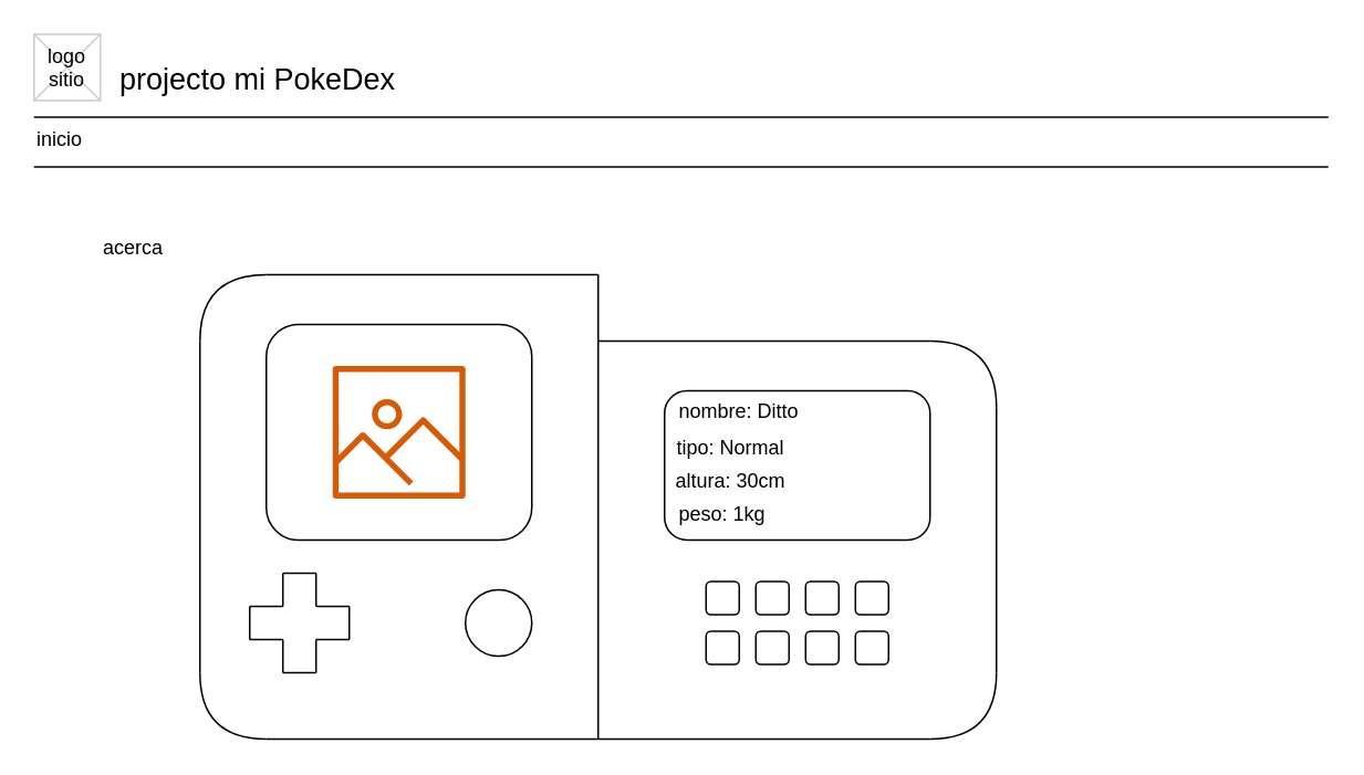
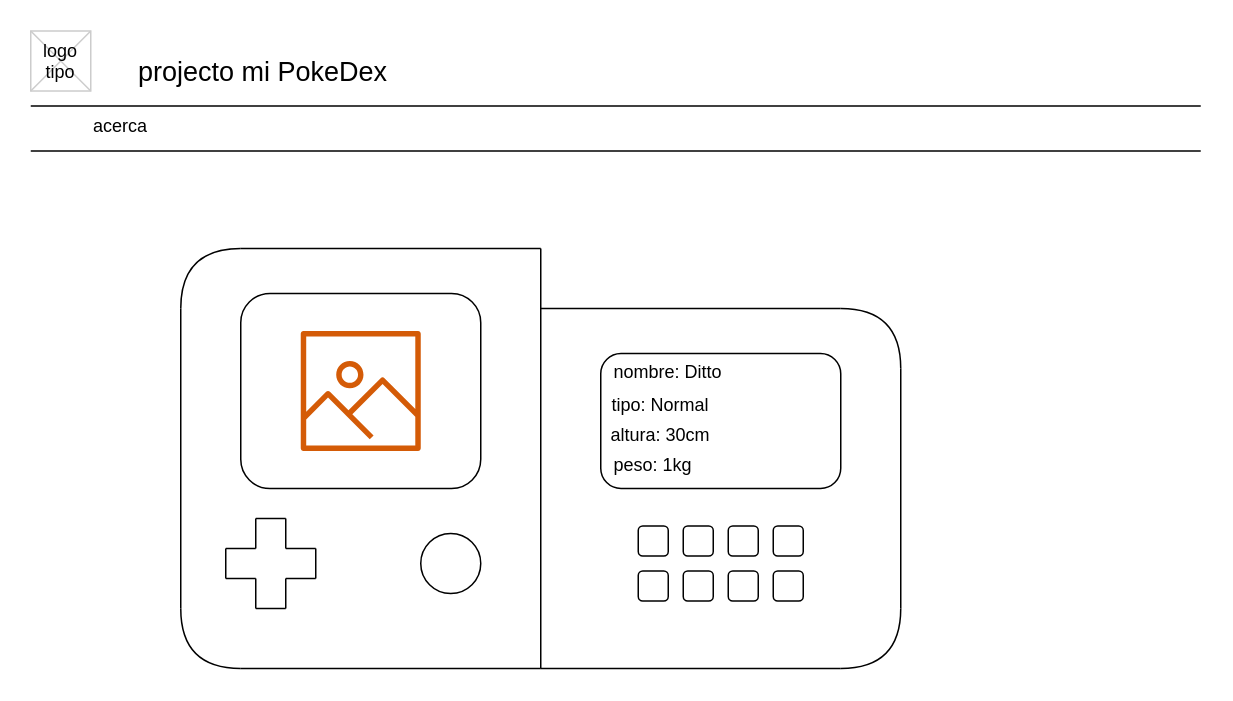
  <mxCell id="0" />
  <mxCell id="1" parent="0" />
- <mxCell id="2" value="projecto mi PokeDex" style="text;spacingTop=-5;fontSize=18;fontStyle=0" parent="1" vertex="1"><mxGeometry x="70" y="35" width="230" height="20" as="geometry" /></mxCell>
+ <mxCell id="2" value="projecto mi PokeDex" style="text;spacingTop=-5;fontSize=18;fontStyle=0" parent="1" vertex="1"><mxGeometry x="90" y="35" width="230" height="20" as="geometry" /></mxCell>
  <mxCell id="3" value="" style="line;strokeWidth=1" parent="1" vertex="1"><mxGeometry x="20" y="65" width="780" height="10" as="geometry" /></mxCell>
  <mxCell id="4" value="" style="line;strokeWidth=1" parent="1" vertex="1"><mxGeometry x="20" y="95" width="780" height="10" as="geometry" /></mxCell>
- <mxCell id="5" value="inicio" style="text;spacingTop=-5;" parent="1" vertex="1"><mxGeometry x="20" y="75" width="30" height="20" as="geometry" /></mxCell>
- <mxCell id="6" value="acerca" style="text;spacingTop=-5;" parent="1" vertex="1"><mxGeometry x="60" y="140" width="30" height="20" as="geometry" /></mxCell>
+ <mxCell id="6" value="acerca" style="text;spacingTop=-5;" parent="1" vertex="1"><mxGeometry x="60" y="75" width="30" height="20" as="geometry" /></mxCell>
  <mxCell id="7" value="" style="verticalLabelPosition=bottom;verticalAlign=top;strokeWidth=1;shape=mxgraph.mockup.graphics.iconGrid;strokeColor=#CCCCCC;gridSize=1,1;" parent="1" vertex="1"><mxGeometry x="20" y="20" width="40" height="40" as="geometry" /></mxCell>
- <mxCell id="8" value="logo&#10;sitio" style="text;spacingTop=-5;align=center" parent="1" vertex="1"><mxGeometry x="20" y="25" width="40" height="40" as="geometry" /></mxCell>
+ <mxCell id="8" value="logo&#10;tipo" style="text;spacingTop=-5;align=center" parent="1" vertex="1"><mxGeometry x="20" y="25" width="40" height="40" as="geometry" /></mxCell>
  <mxCell id="9" value="" style="endArrow=none;html=1;rounded=0;" parent="1" edge="1"><mxGeometry width="50" height="50" relative="1" as="geometry"><mxPoint x="360" y="165" as="sourcePoint" /><mxPoint x="360" y="445" as="targetPoint" /></mxGeometry></mxCell>
  <mxCell id="10" value="" style="endArrow=none;html=1;rounded=0;" parent="1" edge="1"><mxGeometry width="50" height="50" relative="1" as="geometry"><mxPoint x="200" y="165" as="sourcePoint" /><mxPoint x="360" y="165" as="targetPoint" /><Array as="points"><mxPoint x="160" y="165" /><mxPoint x="200" y="165" /></Array></mxGeometry></mxCell>
  <mxCell id="11" value="" style="endArrow=none;html=1;rounded=0;edgeStyle=orthogonalEdgeStyle;curved=1;" parent="1" edge="1"><mxGeometry width="50" height="50" relative="1" as="geometry"><mxPoint x="120" y="205" as="sourcePoint" /><mxPoint x="160" y="165" as="targetPoint" /><Array as="points"><mxPoint x="120" y="165" /></Array></mxGeometry></mxCell>
  <mxCell id="12" value="" style="endArrow=none;html=1;rounded=0;edgeStyle=orthogonalEdgeStyle;curved=1;" parent="1" edge="1"><mxGeometry width="50" height="50" relative="1" as="geometry"><mxPoint x="160" y="445" as="sourcePoint" /><mxPoint x="120" y="405" as="targetPoint" /><Array as="points"><mxPoint x="120" y="445" /></Array></mxGeometry></mxCell>
  <mxCell id="13" value="" style="endArrow=none;html=1;rounded=0;curved=1;" parent="1" edge="1"><mxGeometry width="50" height="50" relative="1" as="geometry"><mxPoint x="120" y="405" as="sourcePoint" /><mxPoint x="120" y="205" as="targetPoint" /></mxGeometry></mxCell>
  <mxCell id="14" value="" style="endArrow=none;html=1;rounded=0;curved=1;" parent="1" edge="1"><mxGeometry width="50" height="50" relative="1" as="geometry"><mxPoint x="160" y="445" as="sourcePoint" /><mxPoint x="360" y="445" as="targetPoint" /></mxGeometry></mxCell>
  <mxCell id="15" value="" style="rounded=1;whiteSpace=wrap;html=1;" parent="1" vertex="1"><mxGeometry x="160" y="195" width="160" height="130" as="geometry" /></mxCell>
  <mxCell id="16" value="" style="endArrow=none;html=1;rounded=0;curved=1;" parent="1" edge="1"><mxGeometry width="50" height="50" relative="1" as="geometry"><mxPoint x="190" y="345" as="sourcePoint" /><mxPoint x="170" y="345" as="targetPoint" /></mxGeometry></mxCell>
  <mxCell id="17" value="" style="endArrow=none;html=1;rounded=0;curved=1;" parent="1" edge="1"><mxGeometry width="50" height="50" relative="1" as="geometry"><mxPoint x="170" y="345" as="sourcePoint" /><mxPoint x="170" y="365" as="targetPoint" /></mxGeometry></mxCell>
  <mxCell id="18" value="" style="endArrow=none;html=1;rounded=0;curved=1;" parent="1" edge="1"><mxGeometry width="50" height="50" relative="1" as="geometry"><mxPoint x="190" y="345" as="sourcePoint" /><mxPoint x="190" y="365" as="targetPoint" /></mxGeometry></mxCell>
  <mxCell id="19" value="" style="endArrow=none;html=1;rounded=0;curved=1;" parent="1" edge="1"><mxGeometry width="50" height="50" relative="1" as="geometry"><mxPoint x="150" y="385" as="sourcePoint" /><mxPoint x="170" y="385" as="targetPoint" /></mxGeometry></mxCell>
  <mxCell id="20" value="" style="endArrow=none;html=1;rounded=0;curved=1;" parent="1" edge="1"><mxGeometry width="50" height="50" relative="1" as="geometry"><mxPoint x="150" y="365" as="sourcePoint" /><mxPoint x="170" y="365" as="targetPoint" /></mxGeometry></mxCell>
  <mxCell id="21" value="" style="endArrow=none;html=1;rounded=0;curved=1;" parent="1" edge="1"><mxGeometry width="50" height="50" relative="1" as="geometry"><mxPoint x="150" y="385" as="sourcePoint" /><mxPoint x="150" y="365" as="targetPoint" /></mxGeometry></mxCell>
  <mxCell id="22" value="" style="endArrow=none;html=1;rounded=0;curved=1;" parent="1" edge="1"><mxGeometry width="50" height="50" relative="1" as="geometry"><mxPoint x="210" y="365" as="sourcePoint" /><mxPoint x="190" y="365" as="targetPoint" /></mxGeometry></mxCell>
  <mxCell id="23" value="" style="endArrow=none;html=1;rounded=0;curved=1;" parent="1" edge="1"><mxGeometry width="50" height="50" relative="1" as="geometry"><mxPoint x="210" y="365" as="sourcePoint" /><mxPoint x="210" y="385" as="targetPoint" /></mxGeometry></mxCell>
  <mxCell id="24" value="" style="endArrow=none;html=1;rounded=0;curved=1;" parent="1" edge="1"><mxGeometry width="50" height="50" relative="1" as="geometry"><mxPoint x="210" y="385" as="sourcePoint" /><mxPoint x="190" y="385" as="targetPoint" /></mxGeometry></mxCell>
  <mxCell id="25" value="" style="endArrow=none;html=1;rounded=0;curved=1;" parent="1" edge="1"><mxGeometry width="50" height="50" relative="1" as="geometry"><mxPoint x="190" y="405" as="sourcePoint" /><mxPoint x="170" y="405" as="targetPoint" /></mxGeometry></mxCell>
  <mxCell id="26" value="" style="endArrow=none;html=1;rounded=0;curved=1;" parent="1" edge="1"><mxGeometry width="50" height="50" relative="1" as="geometry"><mxPoint x="170" y="385" as="sourcePoint" /><mxPoint x="170" y="405" as="targetPoint" /></mxGeometry></mxCell>
  <mxCell id="27" value="" style="endArrow=none;html=1;rounded=0;curved=1;" parent="1" edge="1"><mxGeometry width="50" height="50" relative="1" as="geometry"><mxPoint x="190" y="385" as="sourcePoint" /><mxPoint x="190" y="405" as="targetPoint" /></mxGeometry></mxCell>
  <mxCell id="28" value="" style="ellipse;whiteSpace=wrap;html=1;aspect=fixed;" parent="1" vertex="1"><mxGeometry x="280" y="355" width="40" height="40" as="geometry" /></mxCell>
  <mxCell id="29" value="" style="endArrow=none;html=1;rounded=0;curved=1;" parent="1" edge="1"><mxGeometry width="50" height="50" relative="1" as="geometry"><mxPoint x="360" y="205" as="sourcePoint" /><mxPoint x="560" y="205" as="targetPoint" /></mxGeometry></mxCell>
  <mxCell id="30" value="" style="endArrow=none;html=1;rounded=0;edgeStyle=orthogonalEdgeStyle;curved=1;" parent="1" edge="1"><mxGeometry width="50" height="50" relative="1" as="geometry"><mxPoint x="560" y="205" as="sourcePoint" /><mxPoint x="600" y="245" as="targetPoint" /><Array as="points"><mxPoint x="600" y="205" /></Array></mxGeometry></mxCell>
  <mxCell id="31" value="" style="endArrow=none;html=1;rounded=0;edgeStyle=orthogonalEdgeStyle;curved=1;" parent="1" edge="1"><mxGeometry width="50" height="50" relative="1" as="geometry"><mxPoint x="600" y="405" as="sourcePoint" /><mxPoint x="560" y="445" as="targetPoint" /><Array as="points"><mxPoint x="600" y="445" /></Array></mxGeometry></mxCell>
  <mxCell id="32" value="" style="endArrow=none;html=1;rounded=0;curved=1;" parent="1" edge="1"><mxGeometry width="50" height="50" relative="1" as="geometry"><mxPoint x="360" y="445" as="sourcePoint" /><mxPoint x="560" y="445" as="targetPoint" /></mxGeometry></mxCell>
  <mxCell id="33" value="" style="endArrow=none;html=1;rounded=0;curved=1;" parent="1" edge="1"><mxGeometry width="50" height="50" relative="1" as="geometry"><mxPoint x="600" y="405" as="sourcePoint" /><mxPoint x="600" y="245" as="targetPoint" /></mxGeometry></mxCell>
  <mxCell id="34" value="" style="rounded=1;whiteSpace=wrap;html=1;" parent="1" vertex="1"><mxGeometry x="400" y="235" width="160" height="90" as="geometry" /></mxCell>
  <mxCell id="35" value="" style="rounded=1;whiteSpace=wrap;html=1;" parent="1" vertex="1"><mxGeometry x="425" y="350" width="20" height="20" as="geometry" /></mxCell>
  <mxCell id="36" value="" style="rounded=1;whiteSpace=wrap;html=1;" parent="1" vertex="1"><mxGeometry x="455" y="350" width="20" height="20" as="geometry" /></mxCell>
  <mxCell id="37" value="" style="rounded=1;whiteSpace=wrap;html=1;" parent="1" vertex="1"><mxGeometry x="485" y="350" width="20" height="20" as="geometry" /></mxCell>
  <mxCell id="38" value="" style="rounded=1;whiteSpace=wrap;html=1;" parent="1" vertex="1"><mxGeometry x="515" y="350" width="20" height="20" as="geometry" /></mxCell>
  <mxCell id="39" value="" style="rounded=1;whiteSpace=wrap;html=1;" parent="1" vertex="1"><mxGeometry x="425" y="380" width="20" height="20" as="geometry" /></mxCell>
  <mxCell id="40" value="" style="rounded=1;whiteSpace=wrap;html=1;" parent="1" vertex="1"><mxGeometry x="455" y="380" width="20" height="20" as="geometry" /></mxCell>
  <mxCell id="41" value="" style="rounded=1;whiteSpace=wrap;html=1;" parent="1" vertex="1"><mxGeometry x="485" y="380" width="20" height="20" as="geometry" /></mxCell>
  <mxCell id="42" value="" style="rounded=1;whiteSpace=wrap;html=1;" parent="1" vertex="1"><mxGeometry x="515" y="380" width="20" height="20" as="geometry" /></mxCell>
  <mxCell id="43" value="" style="sketch=0;outlineConnect=0;fontColor=#232F3E;gradientColor=none;fillColor=#D45B07;strokeColor=none;dashed=0;verticalLabelPosition=bottom;verticalAlign=top;align=center;html=1;fontSize=12;fontStyle=0;aspect=fixed;pointerEvents=1;shape=mxgraph.aws4.container_registry_image;" parent="1" vertex="1"><mxGeometry x="200" y="220" width="80" height="80" as="geometry" /></mxCell>
  <mxCell id="44" value="nombre: Ditto&lt;br&gt;&lt;br&gt;" style="text;html=1;strokeColor=none;fillColor=none;align=center;verticalAlign=middle;whiteSpace=wrap;rounded=0;" parent="1" vertex="1"><mxGeometry x="400" y="245" width="90" height="20" as="geometry" /></mxCell>
  <mxCell id="45" value="tipo: Normal" style="text;html=1;strokeColor=none;fillColor=none;align=center;verticalAlign=middle;whiteSpace=wrap;rounded=0;" parent="1" vertex="1"><mxGeometry x="400" y="255" width="80" height="30" as="geometry" /></mxCell>
  <mxCell id="46" value="altura: 30cm" style="text;html=1;strokeColor=none;fillColor=none;align=center;verticalAlign=middle;whiteSpace=wrap;rounded=0;" parent="1" vertex="1"><mxGeometry x="400" y="275" width="80" height="30" as="geometry" /></mxCell>
  <mxCell id="47" value="peso: 1kg" style="text;html=1;strokeColor=none;fillColor=none;align=center;verticalAlign=middle;whiteSpace=wrap;rounded=0;" parent="1" vertex="1"><mxGeometry x="400" y="295" width="70" height="30" as="geometry" /></mxCell>
